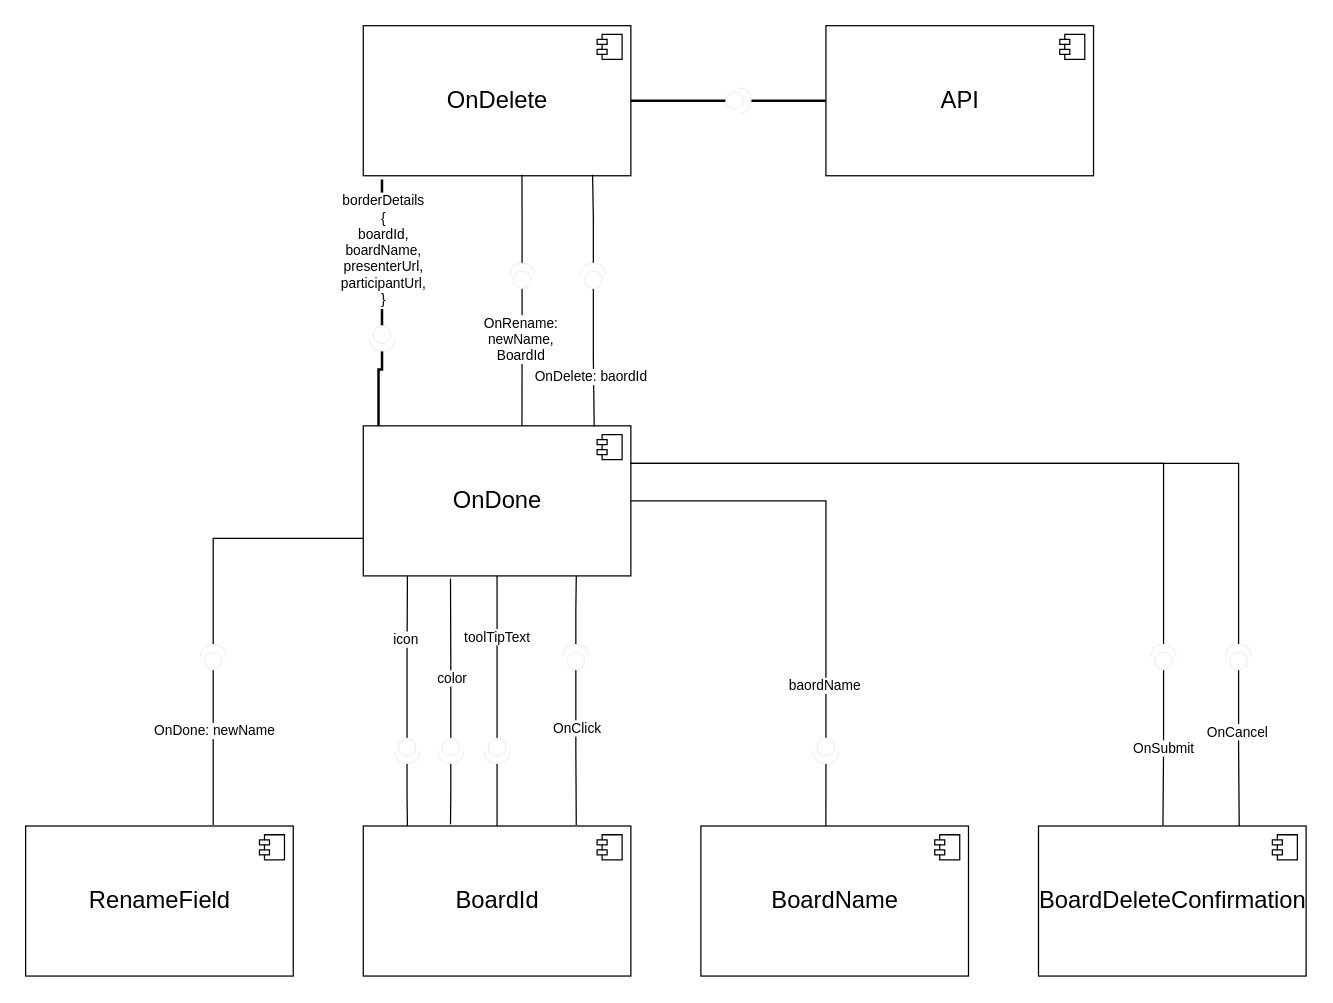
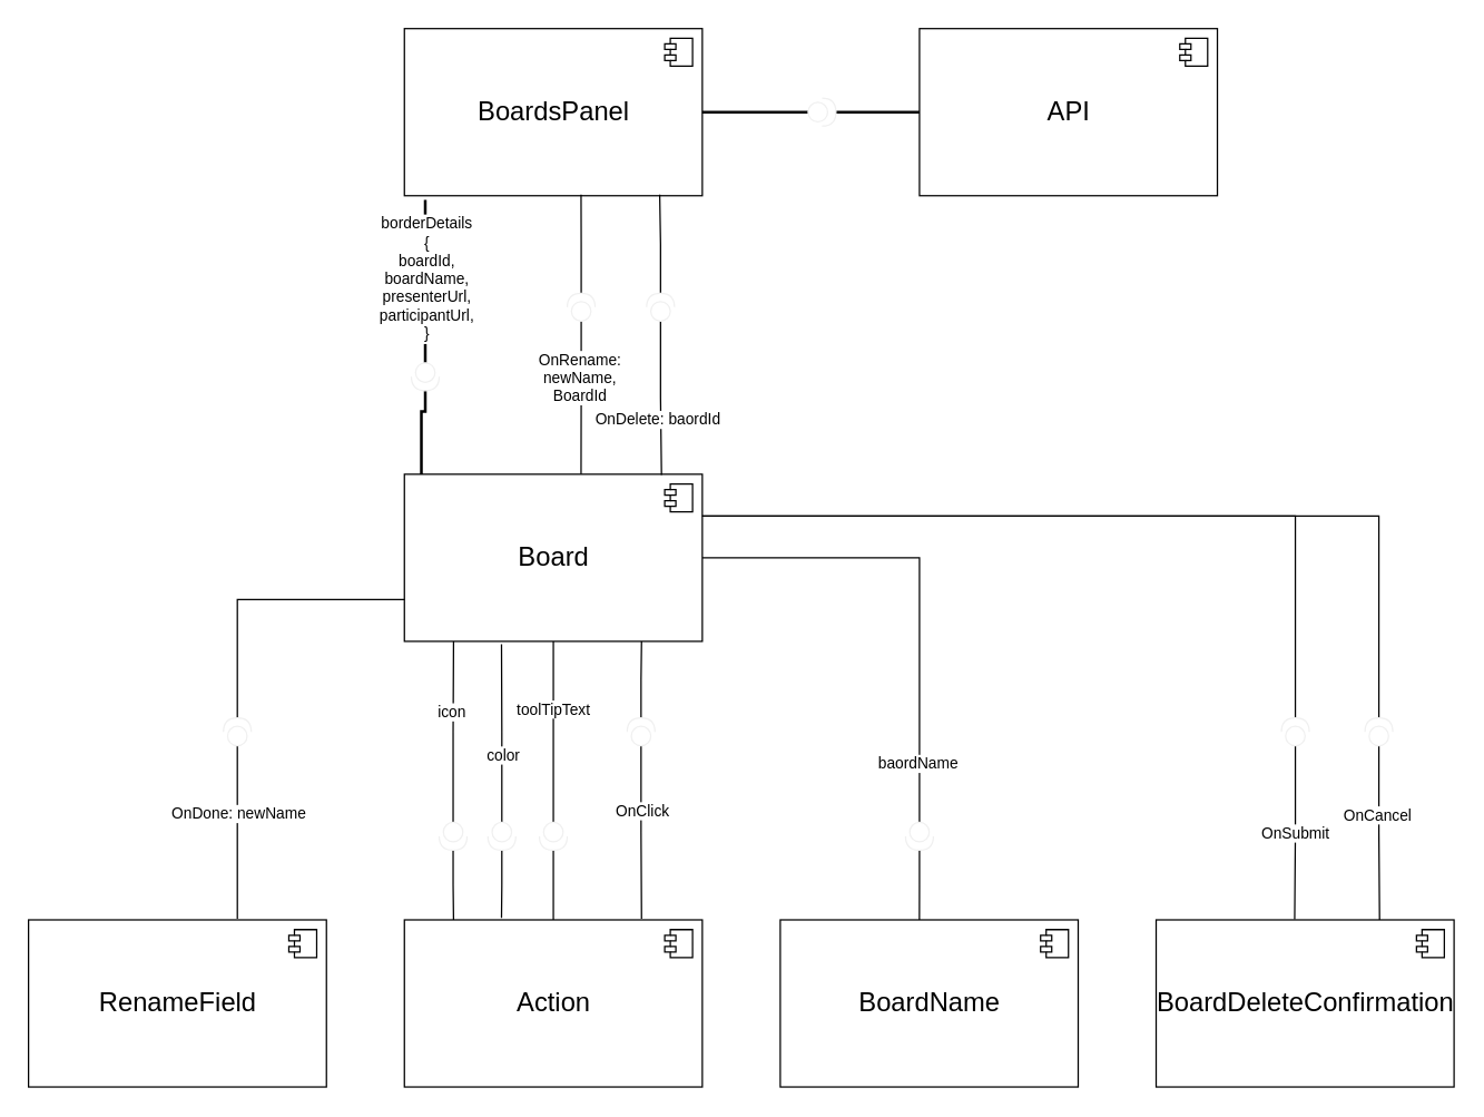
  <mxCell id="0" />
  <mxCell id="1" parent="0" />
- <mxCell id="2" value="&lt;font style=&quot;font-size: 19px&quot;&gt;OnDelete&lt;/font&gt;" style="html=1;dropTarget=0;" parent="1" vertex="1"><mxGeometry x="290" y="20" width="214" height="120" as="geometry" /></mxCell>
+ <mxCell id="2" value="&lt;font style=&quot;font-size: 19px&quot;&gt;BoardsPanel&lt;/font&gt;" style="html=1;dropTarget=0;" parent="1" vertex="1"><mxGeometry x="290" y="20" width="214" height="120" as="geometry" /></mxCell>
  <mxCell id="3" value="" style="shape=module;jettyWidth=8;jettyHeight=4;" parent="2" vertex="1"><mxGeometry x="1" width="20" height="20" relative="1" as="geometry"><mxPoint x="-27" y="7" as="offset" /></mxGeometry></mxCell>
  <mxCell id="4" style="edgeStyle=orthogonalEdgeStyle;rounded=0;orthogonalLoop=1;jettySize=auto;html=1;exitX=0;exitY=0.5;exitDx=0;exitDy=0;entryX=1;entryY=0.5;entryDx=0;entryDy=0;entryPerimeter=0;strokeWidth=2;endSize=0;endArrow=none;endFill=0;" parent="1" source="5" target="8" edge="1"><mxGeometry relative="1" as="geometry" /></mxCell>
  <mxCell id="5" value="&lt;font style=&quot;font-size: 19px&quot;&gt;API&lt;/font&gt;" style="html=1;dropTarget=0;" parent="1" vertex="1"><mxGeometry x="660" y="20" width="214" height="120" as="geometry" /></mxCell>
  <mxCell id="6" value="" style="shape=module;jettyWidth=8;jettyHeight=4;" parent="5" vertex="1"><mxGeometry x="1" width="20" height="20" relative="1" as="geometry"><mxPoint x="-27" y="7" as="offset" /></mxGeometry></mxCell>
  <mxCell id="7" style="edgeStyle=orthogonalEdgeStyle;rounded=0;orthogonalLoop=1;jettySize=auto;html=1;exitX=0;exitY=0.5;exitDx=0;exitDy=0;exitPerimeter=0;entryX=1;entryY=0.5;entryDx=0;entryDy=0;endArrow=none;endFill=0;endSize=0;strokeWidth=2;" parent="1" source="8" target="2" edge="1"><mxGeometry relative="1" as="geometry" /></mxCell>
  <mxCell id="8" value="" style="shape=providedRequiredInterface;html=1;verticalLabelPosition=bottom;strokeColor=#f0f0f0;strokeWidth=1;" parent="1" vertex="1"><mxGeometry x="580" y="70" width="20" height="20" as="geometry" /></mxCell>
  <mxCell id="9" style="edgeStyle=orthogonalEdgeStyle;rounded=0;orthogonalLoop=1;jettySize=auto;html=1;exitX=0.5;exitY=1;exitDx=0;exitDy=0;entryX=0;entryY=0.5;entryDx=0;entryDy=0;entryPerimeter=0;endArrow=none;endFill=0;" edge="1" parent="1" source="13" target="22"><mxGeometry relative="1" as="geometry" /></mxCell>
  <mxCell id="10" value="toolTipText" style="edgeLabel;html=1;align=center;verticalAlign=middle;resizable=0;points=[];" vertex="1" connectable="0" parent="9"><mxGeometry x="-0.258" y="-1" relative="1" as="geometry"><mxPoint as="offset" /></mxGeometry></mxCell>
  <mxCell id="11" style="edgeStyle=orthogonalEdgeStyle;rounded=0;orthogonalLoop=1;jettySize=auto;html=1;exitX=1;exitY=0.5;exitDx=0;exitDy=0;entryX=0;entryY=0.5;entryDx=0;entryDy=0;entryPerimeter=0;endArrow=none;endFill=0;" edge="1" parent="1" source="13" target="52"><mxGeometry relative="1" as="geometry" /></mxCell>
  <mxCell id="12" value="baordName" style="edgeLabel;html=1;align=center;verticalAlign=middle;resizable=0;points=[];" vertex="1" connectable="0" parent="11"><mxGeometry x="0.751" y="-2" relative="1" as="geometry"><mxPoint as="offset" /></mxGeometry></mxCell>
- <mxCell id="13" value="&lt;font style=&quot;font-size: 19px&quot;&gt;OnDone&lt;/font&gt;" style="html=1;dropTarget=0;" parent="1" vertex="1"><mxGeometry x="290" y="340" width="214" height="120" as="geometry" /></mxCell>
+ <mxCell id="13" value="&lt;font style=&quot;font-size: 19px&quot;&gt;Board&lt;/font&gt;" style="html=1;dropTarget=0;" parent="1" vertex="1"><mxGeometry x="290" y="340" width="214" height="120" as="geometry" /></mxCell>
  <mxCell id="14" value="" style="shape=module;jettyWidth=8;jettyHeight=4;" parent="13" vertex="1"><mxGeometry x="1" width="20" height="20" relative="1" as="geometry"><mxPoint x="-27" y="7" as="offset" /></mxGeometry></mxCell>
  <mxCell id="15" style="edgeStyle=orthogonalEdgeStyle;rounded=0;orthogonalLoop=1;jettySize=auto;html=1;endArrow=none;endFill=0;endSize=0;strokeWidth=2;exitX=1;exitY=0.5;exitDx=0;exitDy=0;exitPerimeter=0;entryX=0.057;entryY=0.001;entryDx=0;entryDy=0;entryPerimeter=0;" parent="1" source="18" target="13" edge="1"><mxGeometry relative="1" as="geometry"><mxPoint x="301" y="280" as="sourcePoint" /><mxPoint x="301" y="320" as="targetPoint" /><Array as="points"><mxPoint x="305" y="295" /><mxPoint x="302" y="295" /><mxPoint x="302" y="340" /></Array></mxGeometry></mxCell>
  <mxCell id="16" style="edgeStyle=orthogonalEdgeStyle;rounded=0;orthogonalLoop=1;jettySize=auto;html=1;exitX=0;exitY=0.5;exitDx=0;exitDy=0;exitPerimeter=0;entryX=0.07;entryY=1.025;entryDx=0;entryDy=0;endArrow=none;endFill=0;endSize=0;strokeWidth=2;entryPerimeter=0;" parent="1" source="18" target="2" edge="1"><mxGeometry relative="1" as="geometry" /></mxCell>
  <mxCell id="17" value="&lt;font style=&quot;font-size: 11px&quot;&gt;borderDetails&lt;br&gt;{&lt;br&gt;boardId,&lt;br&gt;boardName,&lt;br&gt;presenterUrl,&lt;br&gt;participantUrl,&lt;br&gt;}&lt;br&gt;&lt;/font&gt;" style="edgeLabel;html=1;align=center;verticalAlign=middle;resizable=0;points=[];" parent="16" vertex="1" connectable="0"><mxGeometry x="-0.21" relative="1" as="geometry"><mxPoint x="0.01" y="-14.17" as="offset" /></mxGeometry></mxCell>
  <mxCell id="18" value="" style="shape=providedRequiredInterface;html=1;verticalLabelPosition=bottom;strokeColor=#f0f0f0;strokeWidth=1;direction=south;" parent="1" vertex="1"><mxGeometry x="295" y="260" width="20" height="20" as="geometry" /></mxCell>
- <mxCell id="19" value="&lt;font style=&quot;font-size: 19px&quot;&gt;BoardId&lt;/font&gt;" style="html=1;dropTarget=0;" vertex="1" parent="1"><mxGeometry x="290" y="660" width="214" height="120" as="geometry" /></mxCell>
+ <mxCell id="19" value="&lt;font style=&quot;font-size: 19px&quot;&gt;Action&lt;/font&gt;" style="html=1;dropTarget=0;" vertex="1" parent="1"><mxGeometry x="290" y="660" width="214" height="120" as="geometry" /></mxCell>
  <mxCell id="20" value="" style="shape=module;jettyWidth=8;jettyHeight=4;" vertex="1" parent="19"><mxGeometry x="1" width="20" height="20" relative="1" as="geometry"><mxPoint x="-27" y="7" as="offset" /></mxGeometry></mxCell>
  <mxCell id="21" style="edgeStyle=orthogonalEdgeStyle;rounded=0;orthogonalLoop=1;jettySize=auto;html=1;exitX=1;exitY=0.5;exitDx=0;exitDy=0;exitPerimeter=0;entryX=0.5;entryY=0;entryDx=0;entryDy=0;endArrow=none;endFill=0;" edge="1" parent="1" source="22" target="19"><mxGeometry relative="1" as="geometry" /></mxCell>
  <mxCell id="22" value="" style="shape=providedRequiredInterface;html=1;verticalLabelPosition=bottom;strokeColor=#f0f0f0;strokeWidth=1;direction=south;" vertex="1" parent="1"><mxGeometry x="387" y="590" width="20" height="20" as="geometry" /></mxCell>
  <mxCell id="23" style="edgeStyle=orthogonalEdgeStyle;rounded=0;orthogonalLoop=1;jettySize=auto;html=1;exitX=0;exitY=0.5;exitDx=0;exitDy=0;exitPerimeter=0;entryX=0.326;entryY=1.017;entryDx=0;entryDy=0;entryPerimeter=0;endArrow=none;endFill=0;" edge="1" parent="1" source="26" target="13"><mxGeometry relative="1" as="geometry" /></mxCell>
  <mxCell id="24" value="color" style="edgeLabel;html=1;align=center;verticalAlign=middle;resizable=0;points=[];" vertex="1" connectable="0" parent="23"><mxGeometry x="-0.23" relative="1" as="geometry"><mxPoint as="offset" /></mxGeometry></mxCell>
  <mxCell id="25" style="edgeStyle=orthogonalEdgeStyle;rounded=0;orthogonalLoop=1;jettySize=auto;html=1;exitX=1;exitY=0.5;exitDx=0;exitDy=0;exitPerimeter=0;entryX=0.326;entryY=-0.012;entryDx=0;entryDy=0;entryPerimeter=0;endArrow=none;endFill=0;" edge="1" parent="1" source="26" target="19"><mxGeometry relative="1" as="geometry" /></mxCell>
  <mxCell id="26" value="" style="shape=providedRequiredInterface;html=1;verticalLabelPosition=bottom;strokeColor=#f0f0f0;strokeWidth=1;direction=south;" vertex="1" parent="1"><mxGeometry x="350" y="590" width="20" height="20" as="geometry" /></mxCell>
  <mxCell id="27" style="edgeStyle=orthogonalEdgeStyle;rounded=0;orthogonalLoop=1;jettySize=auto;html=1;exitX=0;exitY=0.5;exitDx=0;exitDy=0;exitPerimeter=0;entryX=0.165;entryY=1;entryDx=0;entryDy=0;entryPerimeter=0;endArrow=none;endFill=0;" edge="1" parent="1" source="30" target="13"><mxGeometry relative="1" as="geometry" /></mxCell>
  <mxCell id="28" value="icon" style="edgeLabel;html=1;align=center;verticalAlign=middle;resizable=0;points=[];" vertex="1" connectable="0" parent="27"><mxGeometry x="0.228" y="2" relative="1" as="geometry"><mxPoint as="offset" /></mxGeometry></mxCell>
  <mxCell id="29" style="edgeStyle=orthogonalEdgeStyle;rounded=0;orthogonalLoop=1;jettySize=auto;html=1;exitX=1;exitY=0.5;exitDx=0;exitDy=0;exitPerimeter=0;entryX=0.165;entryY=0;entryDx=0;entryDy=0;entryPerimeter=0;endArrow=none;endFill=0;" edge="1" parent="1" source="30" target="19"><mxGeometry relative="1" as="geometry" /></mxCell>
  <mxCell id="30" value="" style="shape=providedRequiredInterface;html=1;verticalLabelPosition=bottom;strokeColor=#f0f0f0;strokeWidth=1;direction=south;" vertex="1" parent="1"><mxGeometry x="315" y="590" width="20" height="20" as="geometry" /></mxCell>
  <mxCell id="31" style="edgeStyle=orthogonalEdgeStyle;rounded=0;orthogonalLoop=1;jettySize=auto;html=1;exitX=1;exitY=0.5;exitDx=0;exitDy=0;exitPerimeter=0;entryX=0.796;entryY=1;entryDx=0;entryDy=0;entryPerimeter=0;endArrow=none;endFill=0;" edge="1" parent="1" source="34" target="13"><mxGeometry relative="1" as="geometry" /></mxCell>
  <mxCell id="32" style="edgeStyle=orthogonalEdgeStyle;rounded=0;orthogonalLoop=1;jettySize=auto;html=1;exitX=0;exitY=0.5;exitDx=0;exitDy=0;exitPerimeter=0;entryX=0.796;entryY=-0.006;entryDx=0;entryDy=0;entryPerimeter=0;endArrow=none;endFill=0;" edge="1" parent="1" source="34" target="19"><mxGeometry relative="1" as="geometry" /></mxCell>
  <mxCell id="33" value="OnClick" style="edgeLabel;html=1;align=center;verticalAlign=middle;resizable=0;points=[];" vertex="1" connectable="0" parent="32"><mxGeometry x="-0.267" relative="1" as="geometry"><mxPoint as="offset" /></mxGeometry></mxCell>
  <mxCell id="34" value="" style="shape=providedRequiredInterface;html=1;verticalLabelPosition=bottom;strokeColor=#f0f0f0;strokeWidth=1;direction=north;" vertex="1" parent="1"><mxGeometry x="450" y="515" width="20" height="20" as="geometry" /></mxCell>
  <mxCell id="35" value="&lt;span style=&quot;font-size: 19px&quot;&gt;RenameField&lt;/span&gt;" style="html=1;dropTarget=0;" vertex="1" parent="1"><mxGeometry x="20" y="660" width="214" height="120" as="geometry" /></mxCell>
  <mxCell id="36" value="" style="shape=module;jettyWidth=8;jettyHeight=4;" vertex="1" parent="35"><mxGeometry x="1" width="20" height="20" relative="1" as="geometry"><mxPoint x="-27" y="7" as="offset" /></mxGeometry></mxCell>
  <mxCell id="37" style="edgeStyle=orthogonalEdgeStyle;rounded=0;orthogonalLoop=1;jettySize=auto;html=1;exitX=0;exitY=0.5;exitDx=0;exitDy=0;exitPerimeter=0;entryX=0.701;entryY=-0.006;entryDx=0;entryDy=0;entryPerimeter=0;endArrow=none;endFill=0;" edge="1" parent="1" source="40" target="35"><mxGeometry relative="1" as="geometry" /></mxCell>
  <mxCell id="38" value="OnDone: newName" style="edgeLabel;html=1;align=center;verticalAlign=middle;resizable=0;points=[];" vertex="1" connectable="0" parent="37"><mxGeometry x="-0.21" relative="1" as="geometry"><mxPoint as="offset" /></mxGeometry></mxCell>
  <mxCell id="39" style="edgeStyle=orthogonalEdgeStyle;rounded=0;orthogonalLoop=1;jettySize=auto;html=1;exitX=1;exitY=0.5;exitDx=0;exitDy=0;exitPerimeter=0;entryX=0;entryY=0.75;entryDx=0;entryDy=0;endArrow=none;endFill=0;" edge="1" parent="1" source="40" target="13"><mxGeometry relative="1" as="geometry" /></mxCell>
  <mxCell id="40" value="" style="shape=providedRequiredInterface;html=1;verticalLabelPosition=bottom;strokeColor=#f0f0f0;strokeWidth=1;direction=north;" vertex="1" parent="1"><mxGeometry x="160" y="515" width="20" height="20" as="geometry" /></mxCell>
  <mxCell id="41" style="edgeStyle=orthogonalEdgeStyle;rounded=0;orthogonalLoop=1;jettySize=auto;html=1;exitX=1;exitY=0.5;exitDx=0;exitDy=0;exitPerimeter=0;entryX=0.593;entryY=0.994;entryDx=0;entryDy=0;entryPerimeter=0;endArrow=none;endFill=0;" edge="1" parent="1" source="44" target="2"><mxGeometry relative="1" as="geometry" /></mxCell>
  <mxCell id="42" style="edgeStyle=orthogonalEdgeStyle;rounded=0;orthogonalLoop=1;jettySize=auto;html=1;exitX=0;exitY=0.5;exitDx=0;exitDy=0;exitPerimeter=0;entryX=0.593;entryY=0;entryDx=0;entryDy=0;entryPerimeter=0;endArrow=none;endFill=0;" edge="1" parent="1" source="44" target="13"><mxGeometry relative="1" as="geometry" /></mxCell>
  <mxCell id="43" value="OnRename: &lt;br&gt;newName,&lt;br&gt;BoardId" style="edgeLabel;html=1;align=center;verticalAlign=middle;resizable=0;points=[];" vertex="1" connectable="0" parent="42"><mxGeometry x="-0.281" y="-2" relative="1" as="geometry"><mxPoint as="offset" /></mxGeometry></mxCell>
  <mxCell id="44" value="" style="shape=providedRequiredInterface;html=1;verticalLabelPosition=bottom;strokeColor=#f0f0f0;strokeWidth=1;direction=north;" vertex="1" parent="1"><mxGeometry x="407" y="210" width="20" height="20" as="geometry" /></mxCell>
  <mxCell id="45" style="edgeStyle=orthogonalEdgeStyle;rounded=0;orthogonalLoop=1;jettySize=auto;html=1;exitX=1;exitY=0.5;exitDx=0;exitDy=0;exitPerimeter=0;entryX=0.857;entryY=0.994;entryDx=0;entryDy=0;entryPerimeter=0;endArrow=none;endFill=0;" edge="1" parent="1" source="48" target="2"><mxGeometry relative="1" as="geometry" /></mxCell>
  <mxCell id="46" style="edgeStyle=orthogonalEdgeStyle;rounded=0;orthogonalLoop=1;jettySize=auto;html=1;exitX=0;exitY=0.5;exitDx=0;exitDy=0;exitPerimeter=0;entryX=0.863;entryY=0.005;entryDx=0;entryDy=0;entryPerimeter=0;endArrow=none;endFill=0;" edge="1" parent="1" source="48" target="13"><mxGeometry relative="1" as="geometry" /></mxCell>
  <mxCell id="47" value="OnDelete: baordId" style="edgeLabel;html=1;align=center;verticalAlign=middle;resizable=0;points=[];" vertex="1" connectable="0" parent="46"><mxGeometry x="0.282" y="-3" relative="1" as="geometry"><mxPoint as="offset" /></mxGeometry></mxCell>
  <mxCell id="48" value="" style="shape=providedRequiredInterface;html=1;verticalLabelPosition=bottom;strokeColor=#f0f0f0;strokeWidth=1;direction=north;" vertex="1" parent="1"><mxGeometry x="464" y="210" width="20" height="20" as="geometry" /></mxCell>
  <mxCell id="49" value="&lt;font style=&quot;font-size: 19px&quot;&gt;BoardName&lt;/font&gt;" style="html=1;dropTarget=0;" vertex="1" parent="1"><mxGeometry x="560" y="660" width="214" height="120" as="geometry" /></mxCell>
  <mxCell id="50" value="" style="shape=module;jettyWidth=8;jettyHeight=4;" vertex="1" parent="49"><mxGeometry x="1" width="20" height="20" relative="1" as="geometry"><mxPoint x="-27" y="7" as="offset" /></mxGeometry></mxCell>
  <mxCell id="51" style="edgeStyle=orthogonalEdgeStyle;rounded=0;orthogonalLoop=1;jettySize=auto;html=1;exitX=1;exitY=0.5;exitDx=0;exitDy=0;exitPerimeter=0;entryX=0.467;entryY=0;entryDx=0;entryDy=0;entryPerimeter=0;endArrow=none;endFill=0;" edge="1" parent="1" source="52" target="49"><mxGeometry relative="1" as="geometry" /></mxCell>
  <mxCell id="52" value="" style="shape=providedRequiredInterface;html=1;verticalLabelPosition=bottom;strokeColor=#f0f0f0;strokeWidth=1;direction=south;" vertex="1" parent="1"><mxGeometry x="650" y="590" width="20" height="20" as="geometry" /></mxCell>
  <mxCell id="53" value="&lt;font style=&quot;font-size: 19px&quot;&gt;BoardDeleteConfirmation&lt;/font&gt;" style="html=1;dropTarget=0;" vertex="1" parent="1"><mxGeometry x="830" y="660" width="214" height="120" as="geometry" /></mxCell>
  <mxCell id="54" value="" style="shape=module;jettyWidth=8;jettyHeight=4;" vertex="1" parent="53"><mxGeometry x="1" width="20" height="20" relative="1" as="geometry"><mxPoint x="-27" y="7" as="offset" /></mxGeometry></mxCell>
  <mxCell id="55" value="OnSubmit" style="edgeStyle=orthogonalEdgeStyle;rounded=0;orthogonalLoop=1;jettySize=auto;html=1;exitX=0;exitY=0.5;exitDx=0;exitDy=0;exitPerimeter=0;entryX=0.465;entryY=-0.003;entryDx=0;entryDy=0;entryPerimeter=0;endArrow=none;endFill=0;" edge="1" parent="1" source="57" target="53"><mxGeometry relative="1" as="geometry" /></mxCell>
  <mxCell id="56" style="edgeStyle=orthogonalEdgeStyle;rounded=0;orthogonalLoop=1;jettySize=auto;html=1;exitX=1;exitY=0.5;exitDx=0;exitDy=0;exitPerimeter=0;entryX=1;entryY=0.25;entryDx=0;entryDy=0;endArrow=none;endFill=0;" edge="1" parent="1" source="57" target="13"><mxGeometry relative="1" as="geometry" /></mxCell>
  <mxCell id="57" value="" style="shape=providedRequiredInterface;html=1;verticalLabelPosition=bottom;strokeColor=#f0f0f0;strokeWidth=1;direction=north;" vertex="1" parent="1"><mxGeometry x="920" y="515" width="20" height="20" as="geometry" /></mxCell>
  <mxCell id="58" style="edgeStyle=orthogonalEdgeStyle;rounded=0;orthogonalLoop=1;jettySize=auto;html=1;exitX=0;exitY=0.5;exitDx=0;exitDy=0;exitPerimeter=0;entryX=0.75;entryY=0;entryDx=0;entryDy=0;endArrow=none;endFill=0;" edge="1" parent="1" source="61" target="53"><mxGeometry relative="1" as="geometry" /></mxCell>
  <mxCell id="59" value="OnCancel" style="edgeLabel;html=1;align=center;verticalAlign=middle;resizable=0;points=[];" vertex="1" connectable="0" parent="58"><mxGeometry x="-0.214" y="-2" relative="1" as="geometry"><mxPoint as="offset" /></mxGeometry></mxCell>
  <mxCell id="60" style="edgeStyle=orthogonalEdgeStyle;rounded=0;orthogonalLoop=1;jettySize=auto;html=1;exitX=1;exitY=0.5;exitDx=0;exitDy=0;exitPerimeter=0;entryX=1;entryY=0.25;entryDx=0;entryDy=0;endArrow=none;endFill=0;" edge="1" parent="1" source="61" target="13"><mxGeometry relative="1" as="geometry" /></mxCell>
  <mxCell id="61" value="" style="shape=providedRequiredInterface;html=1;verticalLabelPosition=bottom;strokeColor=#f0f0f0;strokeWidth=1;direction=north;" vertex="1" parent="1"><mxGeometry x="980" y="515" width="20" height="20" as="geometry" /></mxCell>
